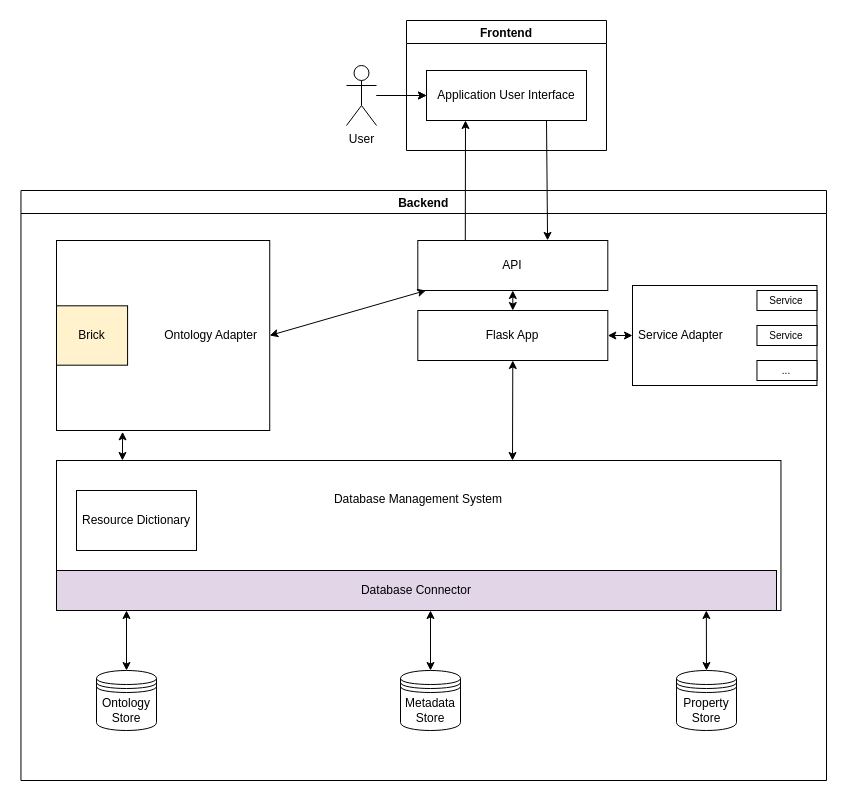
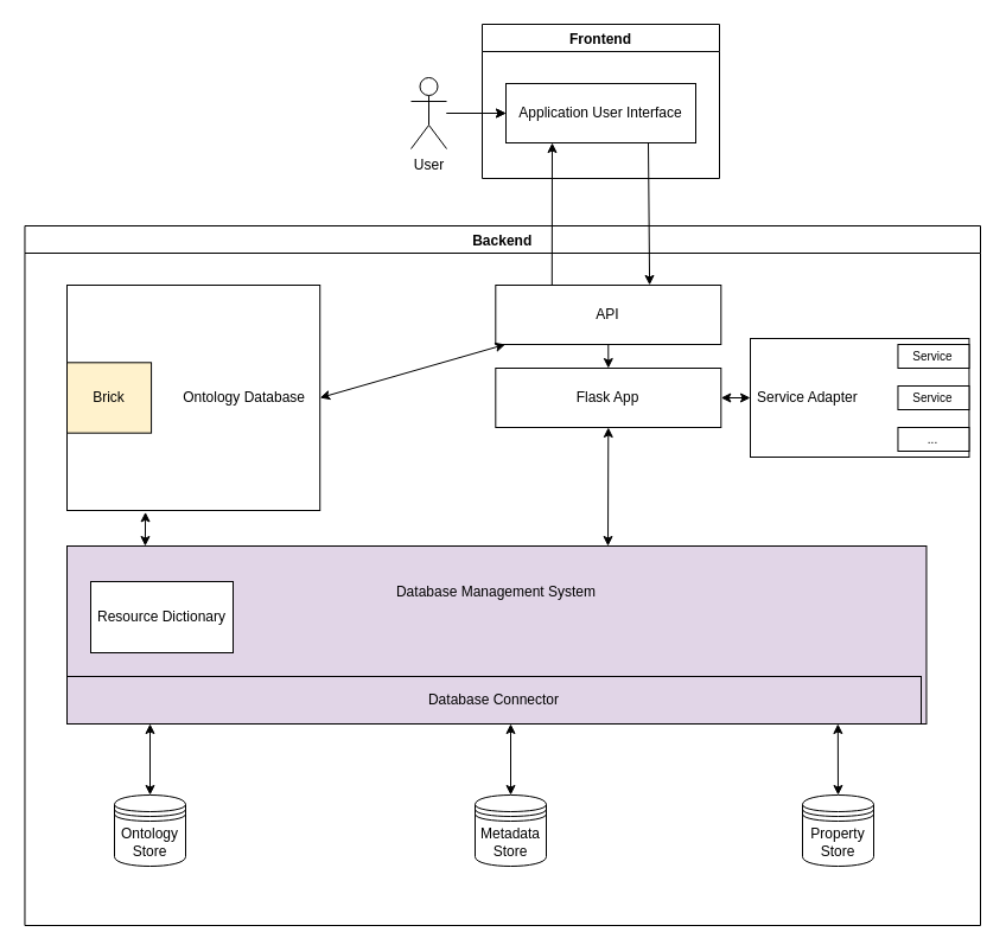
  <mxCell id="0" />
  <mxCell id="1" parent="0" />
  <mxCell id="2" value="" style="edgeStyle=orthogonalEdgeStyle;rounded=0;orthogonalLoop=1;jettySize=auto;html=1;" parent="1" source="4" target="6" edge="1"><mxGeometry relative="1" as="geometry"><mxPoint x="601" y="-50" as="sourcePoint" /><mxPoint x="526" y="50" as="targetPoint" /></mxGeometry></mxCell>
  <mxCell id="3" value="" style="edgeStyle=orthogonalEdgeStyle;rounded=0;orthogonalLoop=1;jettySize=auto;html=1;" parent="1" source="4" target="6" edge="1"><mxGeometry relative="1" as="geometry" /></mxCell>
  <mxCell id="4" value="User" style="shape=umlActor;verticalLabelPosition=bottom;verticalAlign=top;html=1;align=center;" parent="1" vertex="1"><mxGeometry x="346" y="65" width="30" height="60" as="geometry" /></mxCell>
  <mxCell id="5" value="" style="group" parent="1" vertex="1" connectable="0"><mxGeometry x="406" y="20" width="200" height="130" as="geometry" /></mxCell>
  <mxCell id="6" value="Application User Interface" style="html=1;whiteSpace=wrap;" parent="5" vertex="1"><mxGeometry x="20" y="50" width="160" height="50" as="geometry" /></mxCell>
  <mxCell id="7" value="Frontend" style="swimlane;" parent="5" vertex="1"><mxGeometry width="200" height="130" as="geometry"><mxRectangle width="90" height="30" as="alternateBounds" /></mxGeometry></mxCell>
  <mxCell id="8" value="" style="group" parent="1" vertex="1" connectable="0"><mxGeometry x="56" y="210" width="770" height="570" as="geometry" /></mxCell>
  <mxCell id="9" value="Backend" style="swimlane;" parent="8" vertex="1"><mxGeometry x="-35.54" y="-20" width="805.54" height="590" as="geometry" /></mxCell>
  <mxCell id="10" value="Flask App" style="html=1;whiteSpace=wrap;" parent="9" vertex="1"><mxGeometry x="396.85" y="120" width="190" height="50" as="geometry" /></mxCell>
  <mxCell id="11" value="API" style="html=1;whiteSpace=wrap;" parent="9" vertex="1"><mxGeometry x="396.846" y="50" width="190" height="50" as="geometry" /></mxCell>
- <mxCell id="12" value="" style="endArrow=classic;startArrow=classic;html=1;rounded=0;entryX=0.5;entryY=1;entryDx=0;entryDy=0;exitX=0.5;exitY=0;exitDx=0;exitDy=0;" parent="9" source="10" target="11" edge="1"><mxGeometry width="50" height="50" relative="1" as="geometry"><mxPoint x="462" y="160" as="sourcePoint" /><mxPoint x="521.231" y="110" as="targetPoint" /></mxGeometry></mxCell>
+ <mxCell id="12" value="" style="endArrow=none;startArrow=classic;html=1;rounded=0;entryX=0.5;entryY=1;entryDx=0;entryDy=0;exitX=0.5;exitY=0;exitDx=0;exitDy=0;" parent="9" source="10" target="11" edge="1"><mxGeometry width="50" height="50" relative="1" as="geometry"><mxPoint x="462" y="160" as="sourcePoint" /><mxPoint x="521.231" y="110" as="targetPoint" /></mxGeometry></mxCell>
  <mxCell id="13" value="" style="group" parent="9" vertex="1" connectable="0"><mxGeometry x="35.54" y="270" width="724.46" height="150" as="geometry" /></mxCell>
- <mxCell id="14" value="Database Management System&lt;br&gt;&lt;br&gt;&lt;br&gt;&lt;br&gt;&lt;br&gt;&lt;br&gt;" style="rounded=0;whiteSpace=wrap;html=1;" parent="13" vertex="1"><mxGeometry width="724.46" height="150" as="geometry" /></mxCell>
+ <mxCell id="14" value="Database Management System&lt;br&gt;&lt;br&gt;&lt;br&gt;&lt;br&gt;&lt;br&gt;&lt;br&gt;" style="rounded=0;whiteSpace=wrap;html=1;fillColor=#e1d5e7;" parent="13" vertex="1"><mxGeometry width="724.46" height="150" as="geometry" /></mxCell>
  <mxCell id="15" value="Database Connector" style="rounded=0;whiteSpace=wrap;html=1;fillColor=#e1d5e7;" vertex="1" parent="13"><mxGeometry y="110" width="720" height="40" as="geometry" /></mxCell>
  <mxCell id="16" value="Resource Dictionary" style="rounded=0;whiteSpace=wrap;html=1;" vertex="1" parent="13"><mxGeometry x="20" y="30" width="120" height="60" as="geometry" /></mxCell>
  <mxCell id="17" value="" style="endArrow=classic;startArrow=classic;html=1;rounded=0;exitX=1;exitY=0.5;exitDx=0;exitDy=0;entryX=0;entryY=0.5;entryDx=0;entryDy=0;" parent="9" source="10" target="19" edge="1"><mxGeometry width="50" height="50" relative="1" as="geometry"><mxPoint x="258.54" y="155" as="sourcePoint" /><mxPoint x="406.54" y="155" as="targetPoint" /></mxGeometry></mxCell>
  <mxCell id="18" value="" style="group" parent="9" vertex="1" connectable="0"><mxGeometry x="611.54" y="95" width="184.46" height="100" as="geometry" /></mxCell>
  <mxCell id="19" value="Service Adapter" style="rounded=0;whiteSpace=wrap;html=1;align=left;spacingLeft=4;" parent="18" vertex="1"><mxGeometry width="184.46" height="100" as="geometry" /></mxCell>
  <mxCell id="20" value="&lt;font style=&quot;font-size: 10px;&quot;&gt;Service&lt;/font&gt;" style="rounded=0;whiteSpace=wrap;html=1;" parent="18" vertex="1"><mxGeometry x="124.46" y="5" width="60" height="20" as="geometry" /></mxCell>
  <mxCell id="21" value="&lt;font style=&quot;font-size: 10px;&quot;&gt;...&lt;/font&gt;" style="rounded=0;whiteSpace=wrap;html=1;" parent="18" vertex="1"><mxGeometry x="124.46" y="75" width="60" height="20" as="geometry" /></mxCell>
  <mxCell id="22" value="&lt;font style=&quot;font-size: 10px;&quot;&gt;Service&lt;/font&gt;" style="rounded=0;whiteSpace=wrap;html=1;" parent="18" vertex="1"><mxGeometry x="124.46" y="40" width="60" height="20" as="geometry" /></mxCell>
  <mxCell id="23" value="Ontology Store" style="shape=datastore;whiteSpace=wrap;html=1;" parent="9" vertex="1"><mxGeometry x="75.54" y="480" width="60" height="60" as="geometry" /></mxCell>
  <mxCell id="24" value="Metadata Store" style="shape=datastore;whiteSpace=wrap;html=1;" parent="9" vertex="1"><mxGeometry x="379.54" y="480" width="60" height="60" as="geometry" /></mxCell>
  <mxCell id="25" value="" style="endArrow=classic;startArrow=classic;html=1;rounded=0;entryX=0.5;entryY=0;entryDx=0;entryDy=0;" parent="9" target="24" edge="1"><mxGeometry width="50" height="50" relative="1" as="geometry"><mxPoint x="409.54" y="420" as="sourcePoint" /><mxPoint x="125.54" y="350" as="targetPoint" /></mxGeometry></mxCell>
  <mxCell id="26" value="Property Store" style="shape=datastore;whiteSpace=wrap;html=1;" parent="9" vertex="1"><mxGeometry x="655.54" y="480" width="60" height="60" as="geometry" /></mxCell>
  <mxCell id="27" value="" style="endArrow=classic;startArrow=classic;html=1;rounded=0;exitX=0.897;exitY=1;exitDx=0;exitDy=0;entryX=0.5;entryY=0;entryDx=0;entryDy=0;exitPerimeter=0;" parent="9" source="14" target="26" edge="1"><mxGeometry width="50" height="50" relative="1" as="geometry"><mxPoint x="115.54" y="370" as="sourcePoint" /><mxPoint x="115.54" y="340" as="targetPoint" /></mxGeometry></mxCell>
  <mxCell id="28" value="" style="endArrow=classic;startArrow=classic;html=1;rounded=0;exitX=0.5;exitY=0;exitDx=0;exitDy=0;" parent="9" source="23" edge="1"><mxGeometry width="50" height="50" relative="1" as="geometry"><mxPoint x="385.54" y="250" as="sourcePoint" /><mxPoint x="105.54" y="420" as="targetPoint" /></mxGeometry></mxCell>
  <mxCell id="29" value="" style="group" parent="8" vertex="1" connectable="0"><mxGeometry y="30" width="213.23" height="190" as="geometry" /></mxCell>
- <mxCell id="30" value="Ontology Adapter" style="html=1;whiteSpace=wrap;align=right;spacingRight=10;" parent="29" vertex="1"><mxGeometry width="213.23" height="190" as="geometry" /></mxCell>
+ <mxCell id="30" value="Ontology Database" style="html=1;whiteSpace=wrap;align=right;spacingRight=10;" parent="29" vertex="1"><mxGeometry width="213.23" height="190" as="geometry" /></mxCell>
  <mxCell id="31" value="Brick" style="html=1;whiteSpace=wrap;fillColor=#fff2cc;" parent="29" vertex="1"><mxGeometry y="65.312" width="71.077" height="59.375" as="geometry" /></mxCell>
  <mxCell id="32" value="" style="endArrow=classic;startArrow=classic;html=1;rounded=0;entryX=0.31;entryY=1.007;entryDx=0;entryDy=0;entryPerimeter=0;exitX=0.091;exitY=0;exitDx=0;exitDy=0;exitPerimeter=0;" parent="8" source="14" target="30" edge="1"><mxGeometry width="50" height="50" relative="1" as="geometry"><mxPoint x="390" y="210" as="sourcePoint" /><mxPoint x="440" y="160" as="targetPoint" /></mxGeometry></mxCell>
  <mxCell id="33" value="" style="endArrow=classic;startArrow=classic;html=1;rounded=0;exitX=1;exitY=0.5;exitDx=0;exitDy=0;" parent="8" source="30" target="11" edge="1"><mxGeometry width="50" height="50" relative="1" as="geometry"><mxPoint x="390" y="210" as="sourcePoint" /><mxPoint x="390" y="120" as="targetPoint" /></mxGeometry></mxCell>
  <mxCell id="34" value="" style="endArrow=classic;html=1;rounded=0;exitX=0.25;exitY=0;exitDx=0;exitDy=0;" parent="1" source="11" edge="1"><mxGeometry width="50" height="50" relative="1" as="geometry"><mxPoint x="376" y="170" as="sourcePoint" /><mxPoint x="465" y="120" as="targetPoint" /></mxGeometry></mxCell>
  <mxCell id="35" value="" style="endArrow=classic;html=1;rounded=0;entryX=0.683;entryY=-0.002;entryDx=0;entryDy=0;entryPerimeter=0;" parent="1" target="11" edge="1"><mxGeometry width="50" height="50" relative="1" as="geometry"><mxPoint x="546" y="120" as="sourcePoint" /><mxPoint x="411" y="70" as="targetPoint" /></mxGeometry></mxCell>
  <mxCell id="36" value="" style="endArrow=classic;startArrow=classic;html=1;rounded=0;entryX=0.5;entryY=1;entryDx=0;entryDy=0;" parent="1" target="10" edge="1"><mxGeometry width="50" height="50" relative="1" as="geometry"><mxPoint x="512" y="460" as="sourcePoint" /><mxPoint x="496" y="370" as="targetPoint" /></mxGeometry></mxCell>
